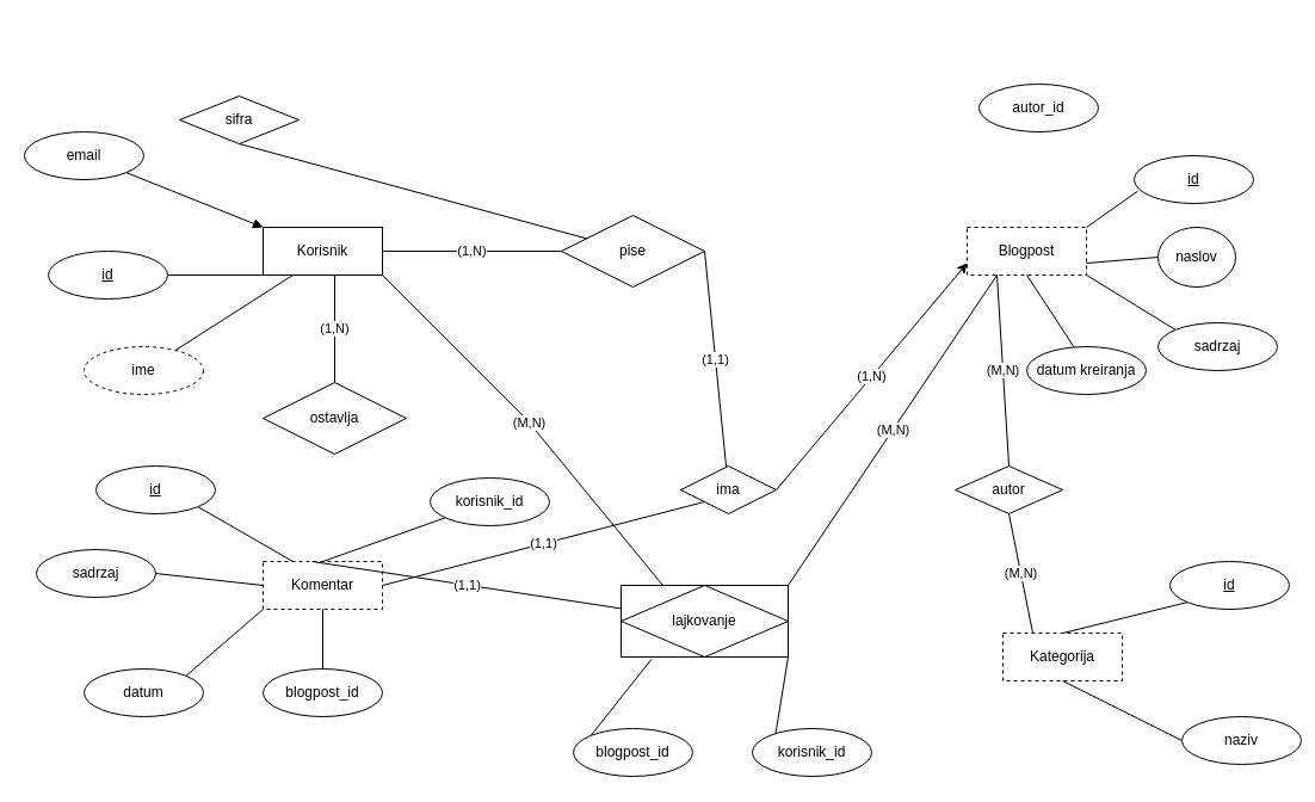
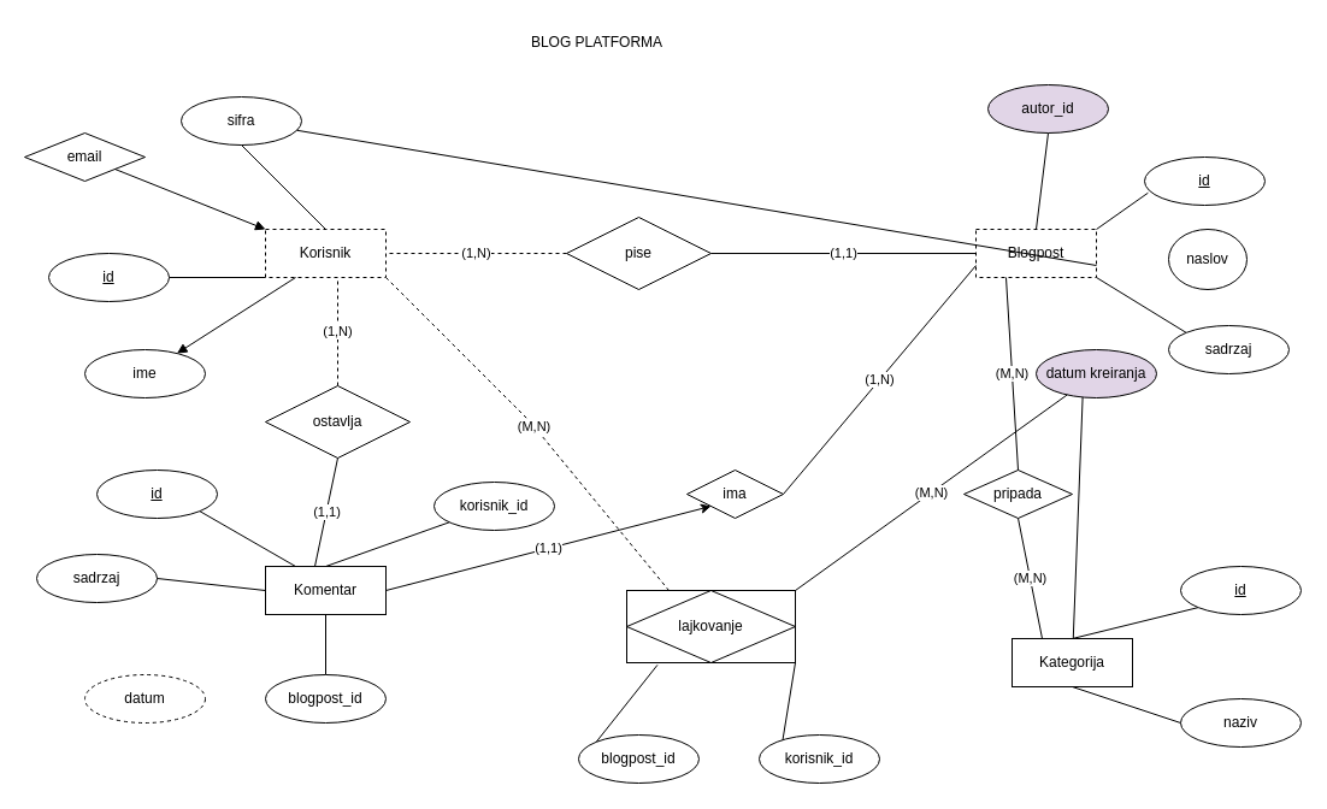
  <mxCell id="0" />
  <mxCell id="1" parent="0" />
- <mxCell id="2" value="Korisnik" style="whiteSpace=wrap;html=1;align=center;" parent="1" vertex="1"><mxGeometry x="220" y="190" width="100" height="40" as="geometry" /></mxCell>
- <mxCell id="3" value="Komentar" style="whiteSpace=wrap;html=1;align=center;dashed=1;" parent="1" vertex="1"><mxGeometry x="220" y="470" width="100" height="40" as="geometry" /></mxCell>
+ <mxCell id="2" value="Korisnik" style="whiteSpace=wrap;html=1;align=center;dashed=1;" parent="1" vertex="1"><mxGeometry x="220" y="190" width="100" height="40" as="geometry" /></mxCell>
+ <mxCell id="3" value="Komentar" style="whiteSpace=wrap;html=1;align=center;" parent="1" vertex="1"><mxGeometry x="220" y="470" width="100" height="40" as="geometry" /></mxCell>
  <mxCell id="4" value="Blogpost" style="whiteSpace=wrap;html=1;align=center;dashed=1;" parent="1" vertex="1"><mxGeometry x="810" y="190" width="100" height="40" as="geometry" /></mxCell>
  <mxCell id="5" value="" style="endArrow=none;html=1;rounded=0;exitX=0;exitY=1;exitDx=0;exitDy=0;" parent="1" source="2" target="6" edge="1"><mxGeometry relative="1" as="geometry"><mxPoint x="400" y="250" as="sourcePoint" /><mxPoint x="180" y="290" as="targetPoint" /></mxGeometry></mxCell>
  <mxCell id="6" value="id" style="ellipse;whiteSpace=wrap;html=1;align=center;fontStyle=4;" parent="1" vertex="1"><mxGeometry x="40" y="210" width="100" height="40" as="geometry" /></mxCell>
- <mxCell id="7" value="" style="endArrow=none;html=1;rounded=0;exitX=0.25;exitY=1;exitDx=0;exitDy=0;" parent="1" source="2" target="8" edge="1"><mxGeometry relative="1" as="geometry"><mxPoint x="400" y="250" as="sourcePoint" /><mxPoint x="270" y="320" as="targetPoint" /></mxGeometry></mxCell>
- <mxCell id="8" value="ime" style="ellipse;whiteSpace=wrap;html=1;align=center;dashed=1;" parent="1" vertex="1"><mxGeometry y="290" width="100" height="40" as="geometry" x="70" /></mxCell>
- <mxCell id="9" value="email" style="ellipse;whiteSpace=wrap;html=1;align=center;" parent="1" vertex="1"><mxGeometry x="20" y="110" width="100" height="40" as="geometry" /></mxCell>
- <mxCell id="10" value="sifra" style="rhombus;whiteSpace=wrap;html=1;align=center;" parent="1" vertex="1"><mxGeometry x="150" y="80" width="100" height="40" as="geometry" /></mxCell>
- <mxCell id="12" value="Kategorija" style="whiteSpace=wrap;html=1;align=center;dashed=1;" parent="1" vertex="1"><mxGeometry x="840" y="530" width="100" height="40" as="geometry" /></mxCell>
+ <mxCell id="7" value="" style="endArrow=block;html=1;rounded=0;exitX=0.25;exitY=1;exitDx=0;exitDy=0;" parent="1" source="2" target="8" edge="1"><mxGeometry relative="1" as="geometry"><mxPoint x="400" y="250" as="sourcePoint" /><mxPoint x="270" y="320" as="targetPoint" /></mxGeometry></mxCell>
+ <mxCell id="8" value="ime" style="ellipse;whiteSpace=wrap;html=1;align=center;" parent="1" vertex="1"><mxGeometry y="290" width="100" height="40" as="geometry" x="70" /></mxCell>
+ <mxCell id="9" value="email" style="rhombus;whiteSpace=wrap;html=1;align=center;" parent="1" vertex="1"><mxGeometry x="20" y="110" width="100" height="40" as="geometry" /></mxCell>
+ <mxCell id="10" value="sifra" style="ellipse;whiteSpace=wrap;html=1;align=center;" parent="1" vertex="1"><mxGeometry x="150" y="80" width="100" height="40" as="geometry" /></mxCell>
+ <mxCell id="11" value="BLOG PLATFORMA" style="text;html=1;align=center;verticalAlign=middle;resizable=0;points=[];autosize=1;strokeColor=none;fillColor=none;" parent="1" vertex="1"><mxGeometry x="430" y="20" width="130" height="30" as="geometry" /></mxCell>
+ <mxCell id="12" value="Kategorija" style="whiteSpace=wrap;html=1;align=center;" parent="1" vertex="1"><mxGeometry x="840" y="530" width="100" height="40" as="geometry" /></mxCell>
  <mxCell id="13" value="" style="endArrow=none;html=1;rounded=0;entryX=1;entryY=0;entryDx=0;entryDy=0;exitX=0.029;exitY=0.743;exitDx=0;exitDy=0;exitPerimeter=0;" parent="1" source="14" target="4" edge="1"><mxGeometry relative="1" as="geometry"><mxPoint x="970" y="150" as="sourcePoint" /><mxPoint x="560" y="250" as="targetPoint" /></mxGeometry></mxCell>
  <mxCell id="14" value="id" style="ellipse;whiteSpace=wrap;html=1;align=center;fontStyle=4;" parent="1" vertex="1"><mxGeometry x="950" y="130" width="100" height="40" as="geometry" /></mxCell>
  <mxCell id="15" value="naslov" style="ellipse;whiteSpace=wrap;html=1;align=center;" parent="1" vertex="1"><mxGeometry x="970" y="190" width="65" height="50" as="geometry" /></mxCell>
- <mxCell id="16" value="" style="endArrow=none;html=1;rounded=0;entryX=0;entryY=0.5;entryDx=0;entryDy=0;exitX=1;exitY=0.75;exitDx=0;exitDy=0;" parent="1" source="4" target="15" edge="1"><mxGeometry relative="1" as="geometry"><mxPoint x="400" y="250" as="sourcePoint" /><mxPoint x="560" y="250" as="targetPoint" /></mxGeometry></mxCell>
+ <mxCell id="16" value="" style="endArrow=none;html=1;rounded=0;exitX=1;exitY=0.75;exitDx=0;exitDy=0;" parent="1" source="4" target="10" edge="1"><mxGeometry relative="1" as="geometry"><mxPoint x="400" y="250" as="sourcePoint" /><mxPoint x="560" y="250" as="targetPoint" /></mxGeometry></mxCell>
  <mxCell id="17" value="" style="endArrow=none;html=1;rounded=0;entryX=1;entryY=1;entryDx=0;entryDy=0;exitX=0;exitY=0;exitDx=0;exitDy=0;" parent="1" source="18" target="4" edge="1"><mxGeometry relative="1" as="geometry"><mxPoint x="970" y="290" as="sourcePoint" /><mxPoint x="560" y="250" as="targetPoint" /></mxGeometry></mxCell>
  <mxCell id="18" value="sadrzaj" style="ellipse;whiteSpace=wrap;html=1;align=center;" parent="1" vertex="1"><mxGeometry x="970" y="270" width="100" height="40" as="geometry" /></mxCell>
- <mxCell id="19" value="" style="endArrow=none;html=1;rounded=0;exitX=0.5;exitY=1;exitDx=0;exitDy=0;" parent="1" source="10" target="44" edge="1"><mxGeometry relative="1" as="geometry"><mxPoint x="400" y="250" as="sourcePoint" /><mxPoint x="560" y="250" as="targetPoint" /></mxGeometry></mxCell>
+ <mxCell id="19" value="" style="endArrow=none;html=1;rounded=0;exitX=0.5;exitY=1;exitDx=0;exitDy=0;entryX=0.5;entryY=0;entryDx=0;entryDy=0;" parent="1" source="10" target="2" edge="1"><mxGeometry relative="1" as="geometry"><mxPoint x="400" y="250" as="sourcePoint" /><mxPoint x="560" y="250" as="targetPoint" /></mxGeometry></mxCell>
  <mxCell id="20" value="" style="endArrow=block;html=1;rounded=0;exitX=1;exitY=1;exitDx=0;exitDy=0;entryX=0;entryY=0;entryDx=0;entryDy=0;" parent="1" source="9" target="2" edge="1"><mxGeometry relative="1" as="geometry"><mxPoint x="400" y="250" as="sourcePoint" /><mxPoint x="560" y="250" as="targetPoint" /></mxGeometry></mxCell>
- <mxCell id="21" value="" style="endArrow=none;html=1;rounded=0;entryX=0.5;entryY=1;entryDx=0;entryDy=0;exitX=0.401;exitY=0.029;exitDx=0;exitDy=0;exitPerimeter=0;" parent="1" source="22" target="4" edge="1"><mxGeometry relative="1" as="geometry"><mxPoint x="910" y="290" as="sourcePoint" /><mxPoint x="560" y="250" as="targetPoint" /></mxGeometry></mxCell>
- <mxCell id="22" value="datum kreiranja" style="ellipse;whiteSpace=wrap;html=1;align=center;" parent="1" vertex="1"><mxGeometry x="860" y="290" width="100" height="40" as="geometry" /></mxCell>
- <mxCell id="24" value="autor_id" style="ellipse;whiteSpace=wrap;html=1;align=center;" parent="1" vertex="1"><mxGeometry x="820" y="70" width="100" height="40" as="geometry" /></mxCell>
+ <mxCell id="21" value="" style="endArrow=none;html=1;rounded=0;exitX=0.401;exitY=0.029;exitDx=0;exitDy=0;exitPerimeter=0;" parent="1" source="22" target="12" edge="1"><mxGeometry relative="1" as="geometry"><mxPoint x="910" y="290" as="sourcePoint" /><mxPoint x="560" y="250" as="targetPoint" /></mxGeometry></mxCell>
+ <mxCell id="22" value="datum kreiranja" style="ellipse;whiteSpace=wrap;html=1;align=center;fillColor=#e1d5e7;" parent="1" vertex="1"><mxGeometry x="860" y="290" width="100" height="40" as="geometry" /></mxCell>
+ <mxCell id="23" value="" style="endArrow=none;html=1;rounded=0;entryX=0.5;entryY=0;entryDx=0;entryDy=0;exitX=0.5;exitY=1;exitDx=0;exitDy=0;" parent="1" source="24" target="4" edge="1"><mxGeometry relative="1" as="geometry"><mxPoint x="870" y="100" as="sourcePoint" /><mxPoint x="560" y="250" as="targetPoint" /></mxGeometry></mxCell>
+ <mxCell id="24" value="autor_id" style="ellipse;whiteSpace=wrap;html=1;align=center;fillColor=#e1d5e7;" parent="1" vertex="1"><mxGeometry x="820" y="70" width="100" height="40" as="geometry" /></mxCell>
  <mxCell id="25" value="" style="endArrow=none;html=1;rounded=0;exitX=0.25;exitY=0;exitDx=0;exitDy=0;entryX=1;entryY=1;entryDx=0;entryDy=0;" parent="1" source="3" target="26" edge="1"><mxGeometry relative="1" as="geometry"><mxPoint x="400" y="250" as="sourcePoint" /><mxPoint x="187.953" y="436.582" as="targetPoint" /></mxGeometry></mxCell>
  <mxCell id="26" value="id" style="ellipse;whiteSpace=wrap;html=1;align=center;fontStyle=4;" parent="1" vertex="1"><mxGeometry x="80" y="390" width="100" height="40" as="geometry" /></mxCell>
  <mxCell id="27" value="sadrzaj" style="ellipse;whiteSpace=wrap;html=1;align=center;" parent="1" vertex="1"><mxGeometry x="30" y="460" width="100" height="40" as="geometry" /></mxCell>
- <mxCell id="28" value="datum" style="ellipse;whiteSpace=wrap;html=1;align=center;" parent="1" vertex="1"><mxGeometry y="560" width="100" height="40" as="geometry" x="70" /></mxCell>
- <mxCell id="29" value="" style="endArrow=none;html=1;rounded=0;exitX=1;exitY=0;exitDx=0;exitDy=0;entryX=0;entryY=1;entryDx=0;entryDy=0;" parent="1" source="28" target="3" edge="1"><mxGeometry relative="1" as="geometry"><mxPoint x="400" y="420" as="sourcePoint" /><mxPoint x="560" y="420" as="targetPoint" /></mxGeometry></mxCell>
+ <mxCell id="28" value="datum" style="ellipse;whiteSpace=wrap;html=1;align=center;dashed=1;" parent="1" vertex="1"><mxGeometry y="560" width="100" height="40" as="geometry" x="70" /></mxCell>
  <mxCell id="30" value="" style="endArrow=none;html=1;rounded=0;exitX=1;exitY=0.5;exitDx=0;exitDy=0;entryX=0;entryY=0.5;entryDx=0;entryDy=0;" parent="1" source="27" target="3" edge="1"><mxGeometry relative="1" as="geometry"><mxPoint x="400" y="420" as="sourcePoint" /><mxPoint x="560" y="420" as="targetPoint" /></mxGeometry></mxCell>
  <mxCell id="31" value="" style="endArrow=none;html=1;rounded=0;exitX=0.5;exitY=0;exitDx=0;exitDy=0;" parent="1" source="3" target="32" edge="1"><mxGeometry relative="1" as="geometry"><mxPoint x="400" y="420" as="sourcePoint" /><mxPoint x="270" y="400" as="targetPoint" /></mxGeometry></mxCell>
  <mxCell id="32" value="korisnik_id" style="ellipse;whiteSpace=wrap;html=1;align=center;" parent="1" vertex="1"><mxGeometry x="360" y="400" width="100" height="40" as="geometry" /></mxCell>
  <mxCell id="33" value="" style="endArrow=none;html=1;rounded=0;exitX=0.5;exitY=1;exitDx=0;exitDy=0;" parent="1" source="3" target="34" edge="1"><mxGeometry relative="1" as="geometry"><mxPoint x="400" y="420" as="sourcePoint" /><mxPoint x="270" y="560" as="targetPoint" /></mxGeometry></mxCell>
  <mxCell id="34" value="blogpost_id" style="ellipse;whiteSpace=wrap;html=1;align=center;" parent="1" vertex="1"><mxGeometry x="220" y="560" width="100" height="40" as="geometry" /></mxCell>
  <mxCell id="35" value="" style="endArrow=none;html=1;rounded=0;entryX=0.5;entryY=0;entryDx=0;entryDy=0;exitX=0;exitY=1;exitDx=0;exitDy=0;" parent="1" source="37" target="12" edge="1"><mxGeometry relative="1" as="geometry"><mxPoint x="940" y="400" as="sourcePoint" /><mxPoint x="560" y="420" as="targetPoint" /></mxGeometry></mxCell>
  <mxCell id="36" value="" style="endArrow=none;html=1;rounded=0;entryX=0.5;entryY=1;entryDx=0;entryDy=0;exitX=0;exitY=0.5;exitDx=0;exitDy=0;" parent="1" source="38" target="12" edge="1"><mxGeometry relative="1" as="geometry"><mxPoint x="940" y="540" as="sourcePoint" /><mxPoint x="560" y="420" as="targetPoint" /></mxGeometry></mxCell>
  <mxCell id="37" value="id" style="ellipse;whiteSpace=wrap;html=1;align=center;fontStyle=4;" parent="1" vertex="1"><mxGeometry x="980" y="470" width="100" height="40" as="geometry" /></mxCell>
- <mxCell id="38" value="naziv" style="ellipse;whiteSpace=wrap;html=1;align=center;" parent="1" vertex="1"><mxGeometry x="990" y="600" width="100" height="40" as="geometry" /></mxCell>
+ <mxCell id="38" value="naziv" style="ellipse;whiteSpace=wrap;html=1;align=center;" parent="1" vertex="1"><mxGeometry x="980" y="580" width="100" height="40" as="geometry" /></mxCell>
  <mxCell id="39" value="" style="endArrow=none;html=1;rounded=0;entryX=0;entryY=1;entryDx=0;entryDy=0;exitX=1;exitY=1;exitDx=0;exitDy=0;" parent="1" source="55" target="41" edge="1"><mxGeometry relative="1" as="geometry"><mxPoint x="600" y="710" as="sourcePoint" /><mxPoint x="683.36" y="693.609" as="targetPoint" /></mxGeometry></mxCell>
  <mxCell id="40" value="" style="endArrow=none;html=1;rounded=0;entryX=0.182;entryY=1.031;entryDx=0;entryDy=0;exitX=0;exitY=0;exitDx=0;exitDy=0;entryPerimeter=0;" parent="1" source="42" target="55" edge="1"><mxGeometry relative="1" as="geometry"><mxPoint x="684.645" y="785.858" as="sourcePoint" /><mxPoint x="600" y="740" as="targetPoint" /></mxGeometry></mxCell>
  <mxCell id="41" value="korisnik_id" style="ellipse;whiteSpace=wrap;html=1;align=center;" parent="1" vertex="1"><mxGeometry x="630" y="610" width="100" height="40" as="geometry" /></mxCell>
  <mxCell id="42" value="blogpost_id" style="ellipse;whiteSpace=wrap;html=1;align=center;" parent="1" vertex="1"><mxGeometry x="480" y="610" width="100" height="40" as="geometry" /></mxCell>
- <mxCell id="43" value="(1,N)" style="endArrow=none;html=1;rounded=0;entryX=1;entryY=0.5;entryDx=0;entryDy=0;exitX=0;exitY=0.5;exitDx=0;exitDy=0;" parent="1" source="44" target="2" edge="1"><mxGeometry relative="1" as="geometry"><mxPoint x="470" y="210" as="sourcePoint" /><mxPoint x="560" y="310" as="targetPoint" /><Array as="points" /></mxGeometry></mxCell>
+ <mxCell id="43" value="(1,N)" style="endArrow=none;html=1;rounded=0;entryX=1;entryY=0.5;entryDx=0;entryDy=0;exitX=0;exitY=0.5;exitDx=0;exitDy=0;dashed=1;" parent="1" source="44" target="2" edge="1"><mxGeometry relative="1" as="geometry"><mxPoint x="470" y="210" as="sourcePoint" /><mxPoint x="560" y="310" as="targetPoint" /><Array as="points" /></mxGeometry></mxCell>
  <mxCell id="44" value="pise" style="shape=rhombus;perimeter=rhombusPerimeter;whiteSpace=wrap;html=1;align=center;" parent="1" vertex="1"><mxGeometry x="470" y="180" width="120" height="60" as="geometry" /></mxCell>
- <mxCell id="45" value="(1,1)" style="endArrow=none;html=1;rounded=0;exitX=1;exitY=0.5;exitDx=0;exitDy=0;" parent="1" source="44" target="50" edge="1"><mxGeometry relative="1" as="geometry"><mxPoint x="400" y="310" as="sourcePoint" /><mxPoint x="560" y="310" as="targetPoint" /></mxGeometry></mxCell>
- <mxCell id="46" value="(1,N)" style="endArrow=none;html=1;rounded=0;entryX=0.6;entryY=1;entryDx=0;entryDy=0;entryPerimeter=0;exitX=0.5;exitY=0;exitDx=0;exitDy=0;" parent="1" source="47" target="2" edge="1"><mxGeometry relative="1" as="geometry"><mxPoint x="280" y="320" as="sourcePoint" /><mxPoint x="600" y="410" as="targetPoint" /></mxGeometry></mxCell>
+ <mxCell id="45" value="(1,1)" style="endArrow=none;html=1;rounded=0;entryX=0;entryY=0.5;entryDx=0;entryDy=0;exitX=1;exitY=0.5;exitDx=0;exitDy=0;" parent="1" source="44" target="4" edge="1"><mxGeometry relative="1" as="geometry"><mxPoint x="400" y="310" as="sourcePoint" /><mxPoint x="560" y="310" as="targetPoint" /></mxGeometry></mxCell>
+ <mxCell id="46" value="(1,N)" style="endArrow=none;html=1;rounded=0;entryX=0.6;entryY=1;entryDx=0;entryDy=0;entryPerimeter=0;exitX=0.5;exitY=0;exitDx=0;exitDy=0;dashed=1;" parent="1" source="47" target="2" edge="1"><mxGeometry relative="1" as="geometry"><mxPoint x="280" y="320" as="sourcePoint" /><mxPoint x="600" y="410" as="targetPoint" /></mxGeometry></mxCell>
  <mxCell id="47" value="ostavlja" style="shape=rhombus;perimeter=rhombusPerimeter;whiteSpace=wrap;html=1;align=center;" parent="1" vertex="1"><mxGeometry x="220" y="320" width="120" height="60" as="geometry" /></mxCell>
- <mxCell id="48" value="(1,1)" style="endArrow=none;html=1;rounded=0;exitX=0.41;exitY=0;exitDx=0;exitDy=0;exitPerimeter=0;" parent="1" source="3" target="55" edge="1"><mxGeometry relative="1" as="geometry"><mxPoint x="440" y="410" as="sourcePoint" /><mxPoint x="600" y="410" as="targetPoint" /></mxGeometry></mxCell>
- <mxCell id="49" value="(1,N)" style="endArrow=classic;html=1;rounded=0;entryX=0;entryY=0.75;entryDx=0;entryDy=0;exitX=1;exitY=0.5;exitDx=0;exitDy=0;" parent="1" source="50" target="4" edge="1"><mxGeometry relative="1" as="geometry"><mxPoint x="640" y="410" as="sourcePoint" /><mxPoint x="600" y="370" as="targetPoint" /></mxGeometry></mxCell>
+ <mxCell id="48" value="(1,1)" style="endArrow=none;html=1;rounded=0;entryX=0.5;entryY=1;entryDx=0;entryDy=0;exitX=0.41;exitY=0;exitDx=0;exitDy=0;exitPerimeter=0;" parent="1" source="3" target="47" edge="1"><mxGeometry relative="1" as="geometry"><mxPoint x="440" y="410" as="sourcePoint" /><mxPoint x="600" y="410" as="targetPoint" /></mxGeometry></mxCell>
+ <mxCell id="49" value="(1,N)" style="endArrow=none;html=1;rounded=0;entryX=0;entryY=0.75;entryDx=0;entryDy=0;exitX=1;exitY=0.5;exitDx=0;exitDy=0;" parent="1" source="50" target="4" edge="1"><mxGeometry relative="1" as="geometry"><mxPoint x="640" y="410" as="sourcePoint" /><mxPoint x="600" y="370" as="targetPoint" /></mxGeometry></mxCell>
  <mxCell id="50" value="ima" style="shape=rhombus;perimeter=rhombusPerimeter;whiteSpace=wrap;html=1;align=center;" parent="1" vertex="1"><mxGeometry x="570" y="390" width="80" height="40" as="geometry" /></mxCell>
- <mxCell id="51" value="(1,1)" style="endArrow=none;html=1;rounded=0;exitX=1;exitY=0.5;exitDx=0;exitDy=0;entryX=0;entryY=1;entryDx=0;entryDy=0;" parent="1" source="3" target="50" edge="1"><mxGeometry relative="1" as="geometry"><mxPoint x="440" y="370" as="sourcePoint" /><mxPoint x="600" y="370" as="targetPoint" /></mxGeometry></mxCell>
- <mxCell id="52" value="autor" style="shape=rhombus;perimeter=rhombusPerimeter;whiteSpace=wrap;html=1;align=center;" parent="1" vertex="1"><mxGeometry x="800" y="390" width="90" height="40" as="geometry" /></mxCell>
+ <mxCell id="51" value="(1,1)" style="endArrow=classic;html=1;rounded=0;exitX=1;exitY=0.5;exitDx=0;exitDy=0;entryX=0;entryY=1;entryDx=0;entryDy=0;" parent="1" source="3" target="50" edge="1"><mxGeometry relative="1" as="geometry"><mxPoint x="440" y="370" as="sourcePoint" /><mxPoint x="600" y="370" as="targetPoint" /></mxGeometry></mxCell>
+ <mxCell id="52" value="pripada" style="shape=rhombus;perimeter=rhombusPerimeter;whiteSpace=wrap;html=1;align=center;" parent="1" vertex="1"><mxGeometry x="800" y="390" width="90" height="40" as="geometry" /></mxCell>
  <mxCell id="53" value="(M,N)" style="endArrow=none;html=1;rounded=0;entryX=0.25;entryY=1;entryDx=0;entryDy=0;exitX=0.5;exitY=0;exitDx=0;exitDy=0;" parent="1" source="52" target="4" edge="1"><mxGeometry relative="1" as="geometry"><mxPoint x="440" y="370" as="sourcePoint" /><mxPoint x="600" y="370" as="targetPoint" /></mxGeometry></mxCell>
  <mxCell id="54" value="(M,N)" style="endArrow=none;html=1;rounded=0;entryX=0.25;entryY=0;entryDx=0;entryDy=0;exitX=0.5;exitY=1;exitDx=0;exitDy=0;" parent="1" source="52" target="12" edge="1"><mxGeometry relative="1" as="geometry"><mxPoint x="440" y="370" as="sourcePoint" /><mxPoint x="600" y="370" as="targetPoint" /></mxGeometry></mxCell>
  <mxCell id="55" value="lajkovanje" style="shape=associativeEntity;whiteSpace=wrap;html=1;align=center;" parent="1" vertex="1"><mxGeometry x="520" y="490" width="140" height="60" as="geometry" /></mxCell>
- <mxCell id="56" value="(M,N)" style="endArrow=none;html=1;rounded=0;exitX=1;exitY=1;exitDx=0;exitDy=0;entryX=0.25;entryY=0;entryDx=0;entryDy=0;" parent="1" source="2" target="55" edge="1"><mxGeometry relative="1" as="geometry"><mxPoint x="440" y="480" as="sourcePoint" /><mxPoint x="600" y="480" as="targetPoint" /><Array as="points"><mxPoint x="440" y="350" /></Array></mxGeometry></mxCell>
- <mxCell id="57" value="(M,N)" style="endArrow=none;html=1;rounded=0;entryX=0.25;entryY=1;entryDx=0;entryDy=0;exitX=1;exitY=0;exitDx=0;exitDy=0;" parent="1" source="55" target="4" edge="1"><mxGeometry relative="1" as="geometry"><mxPoint x="440" y="480" as="sourcePoint" /><mxPoint x="600" y="480" as="targetPoint" /></mxGeometry></mxCell>
+ <mxCell id="56" value="(M,N)" style="endArrow=none;html=1;rounded=0;exitX=1;exitY=1;exitDx=0;exitDy=0;entryX=0.25;entryY=0;entryDx=0;entryDy=0;dashed=1;" parent="1" source="2" target="55" edge="1"><mxGeometry relative="1" as="geometry"><mxPoint x="440" y="480" as="sourcePoint" /><mxPoint x="600" y="480" as="targetPoint" /><Array as="points"><mxPoint x="440" y="350" /></Array></mxGeometry></mxCell>
+ <mxCell id="57" value="(M,N)" style="endArrow=none;html=1;rounded=0;exitX=1;exitY=0;exitDx=0;exitDy=0;" parent="1" source="55" target="22" edge="1"><mxGeometry relative="1" as="geometry"><mxPoint x="440" y="480" as="sourcePoint" /><mxPoint x="600" y="480" as="targetPoint" /></mxGeometry></mxCell>
